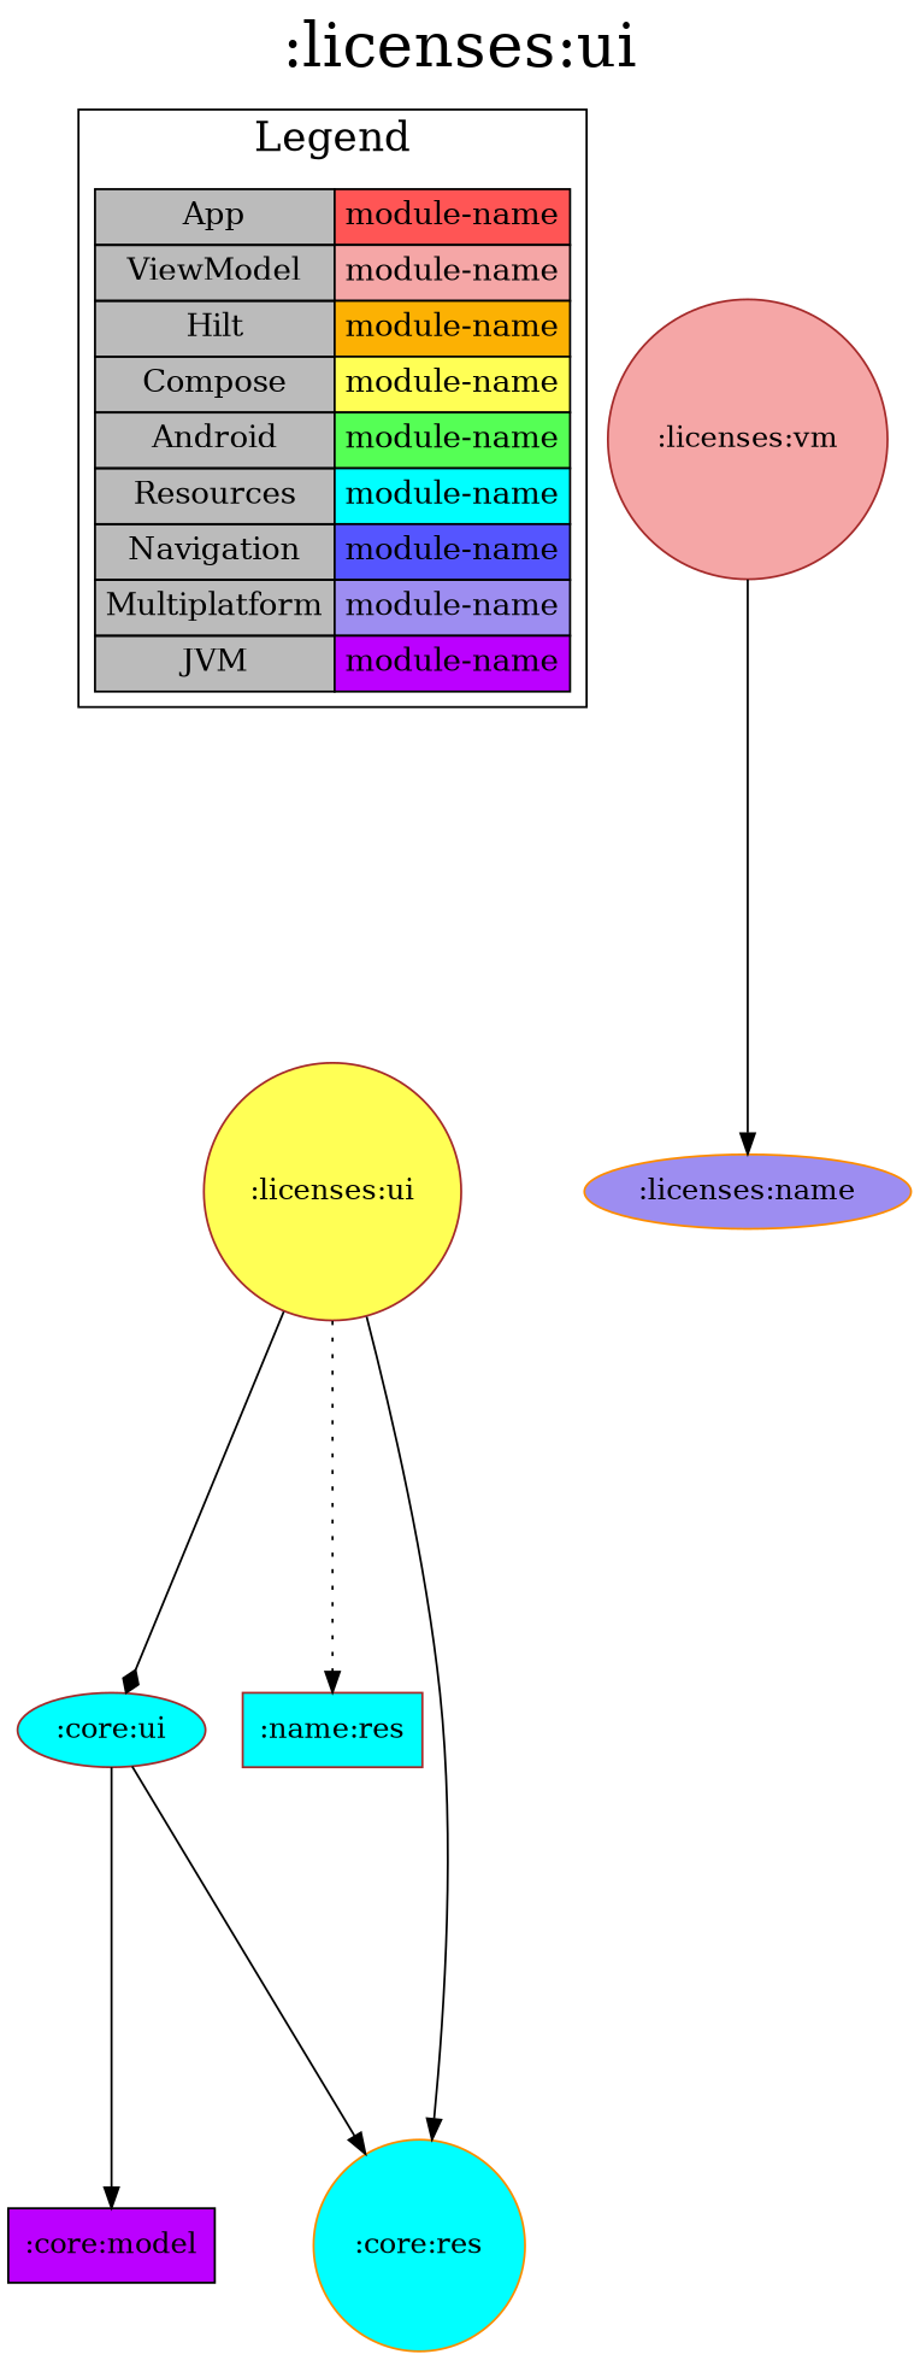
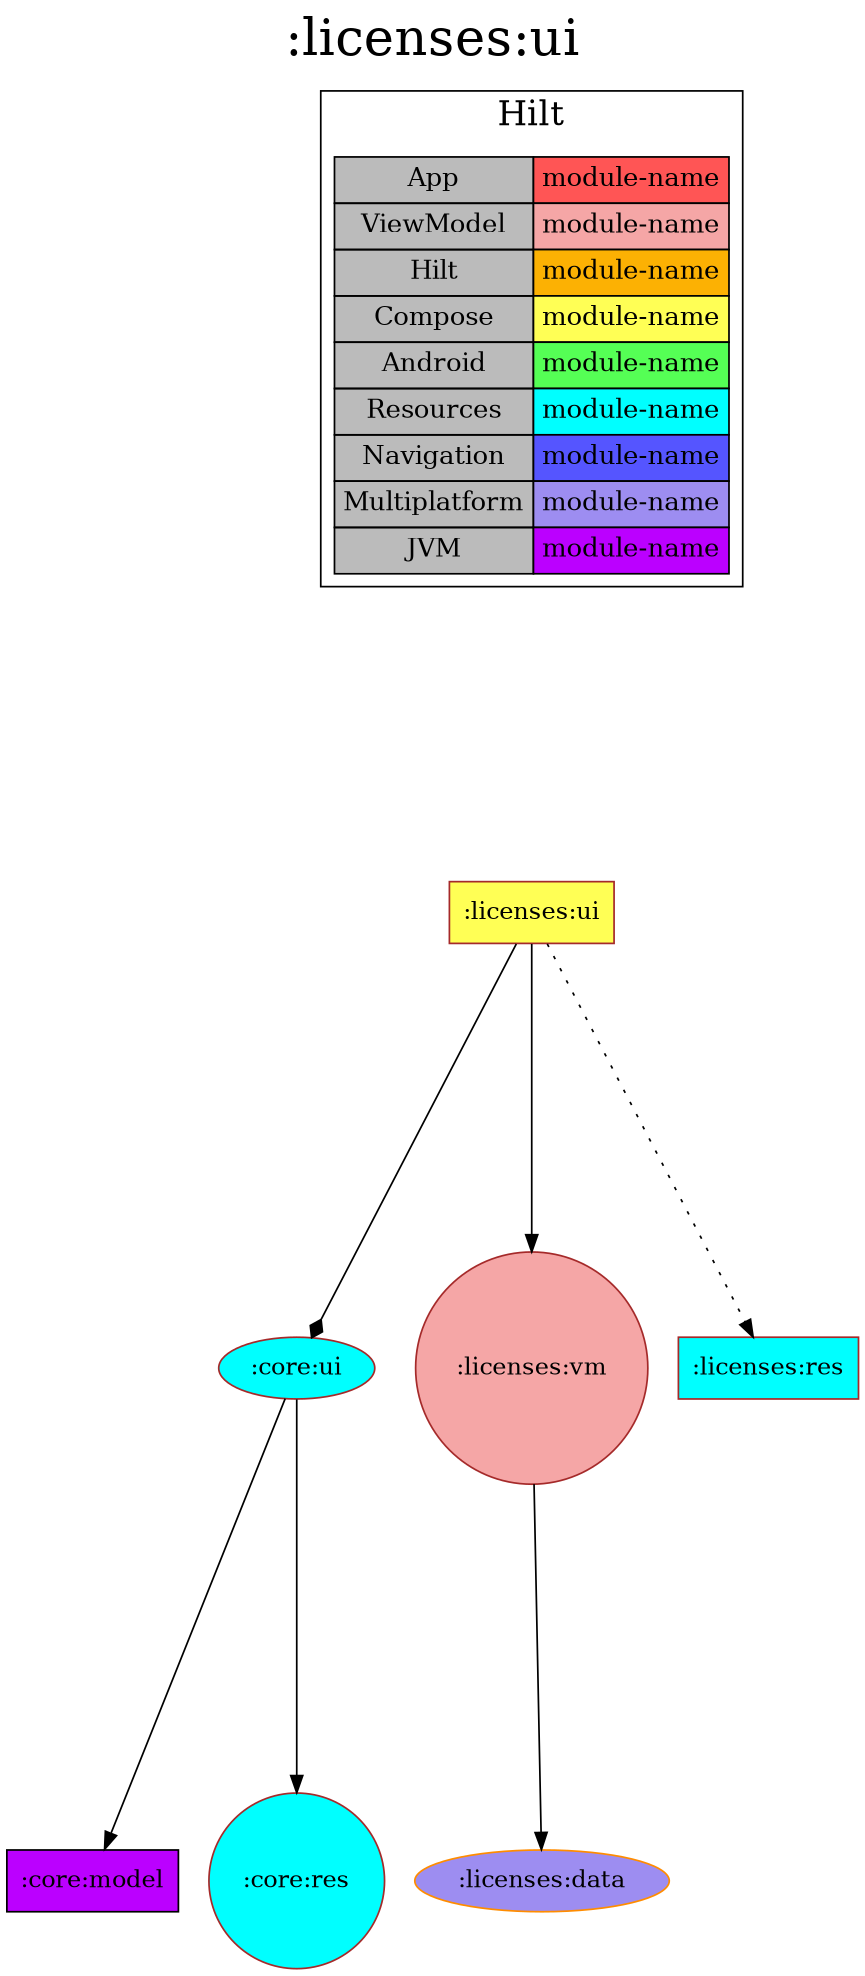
  digraph {
    fontsize=30
    label=":licenses:ui"
    labelloc=t
    rankdir=TB
    ranksep=2.5
    node [fillcolor="#00FFFF" shape=box style=filled color=brown]
    edge [dir=forward arrowhead=normal]
    n1 [fillcolor="#bbbbbb" fontsize=15 label=< <TABLE BORDER="0" CELLBORDER="1" CELLSPACING="0" CELLPADDING="4"> <TR><TD>App</TD><TD BGCOLOR="#FF5555">module-name</TD></TR> <TR><TD>ViewModel</TD><TD BGCOLOR="#F5A6A6">module-name</TD></TR> <TR><TD>Hilt</TD><TD BGCOLOR="#FCB103">module-name</TD></TR> <TR><TD>Compose</TD><TD BGCOLOR="#FFFF55">module-name</TD></TR> <TR><TD>Android</TD><TD BGCOLOR="#55FF55">module-name</TD></TR> <TR><TD>Resources</TD><TD BGCOLOR="#00FFFF">module-name</TD></TR> <TR><TD>Navigation</TD><TD BGCOLOR="#5555FF">module-name</TD></TR> <TR><TD>Multiplatform</TD><TD BGCOLOR="#9D8DF1">module-name</TD></TR> <TR><TD>JVM</TD><TD BGCOLOR="#BB00FF">module-name</TD></TR> </TABLE> > margin=0 shape=none color=""]
-   ":licenses:ui" [fillcolor="#FFFF55" shape=circle]
+   ":licenses:ui" [fillcolor="#FFFF55"]
    ":core:ui" [shape=ellipse]
    ":licenses:vm" [fillcolor="#F5A6A6" shape=circle]
-   ":licenses:res" [label=":name:res"]
+   ":licenses:res"
    ":core:model" [color=black fillcolor="#BB00FF"]
-   ":core:res" [color=darkorange shape=circle]
-   ":licenses:data" [color=darkorange fillcolor="#9D8DF1" shape=ellipse label=":licenses:name"]
+   ":core:res" [shape=circle]
+   ":licenses:data" [color=darkorange fillcolor="#9D8DF1" shape=ellipse]
    subgraph sub_1 {
      rank=same
    }
    subgraph cluster_2 {
      fontsize=20
-     label=Legend
+     label=Hilt
      n1
    }
    n1 -> ":licenses:ui" [style=invis arrowhead=""]
    ":licenses:ui" -> ":core:ui" [arrowhead=diamond]
-   ":licenses:ui" -> ":core:res"
+   ":licenses:ui" -> ":licenses:vm"
    ":licenses:ui" -> ":licenses:res" [style=dotted]
    ":core:ui" -> ":core:model"
    ":core:ui" -> ":core:res"
    ":licenses:vm" -> ":licenses:data"
  }
